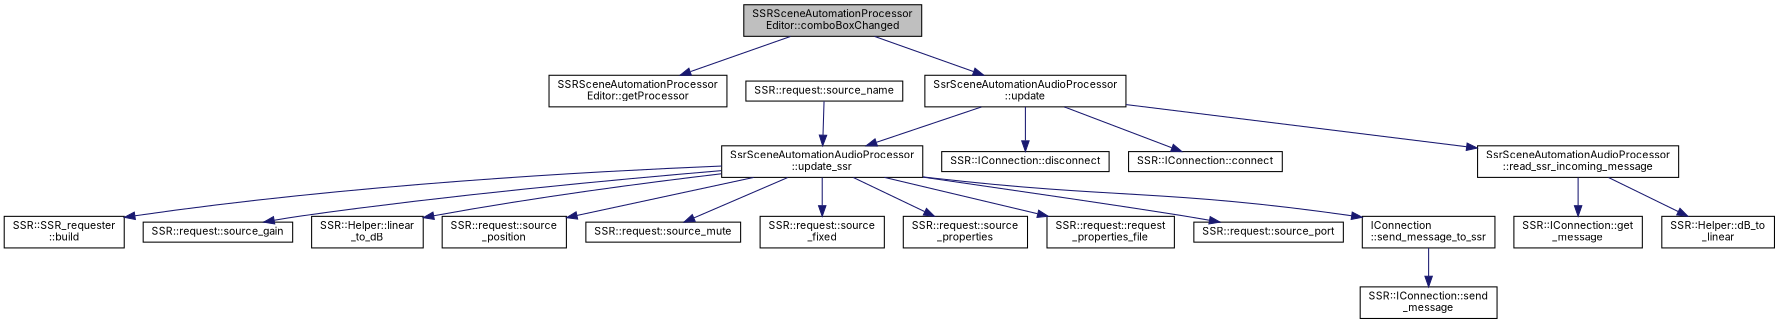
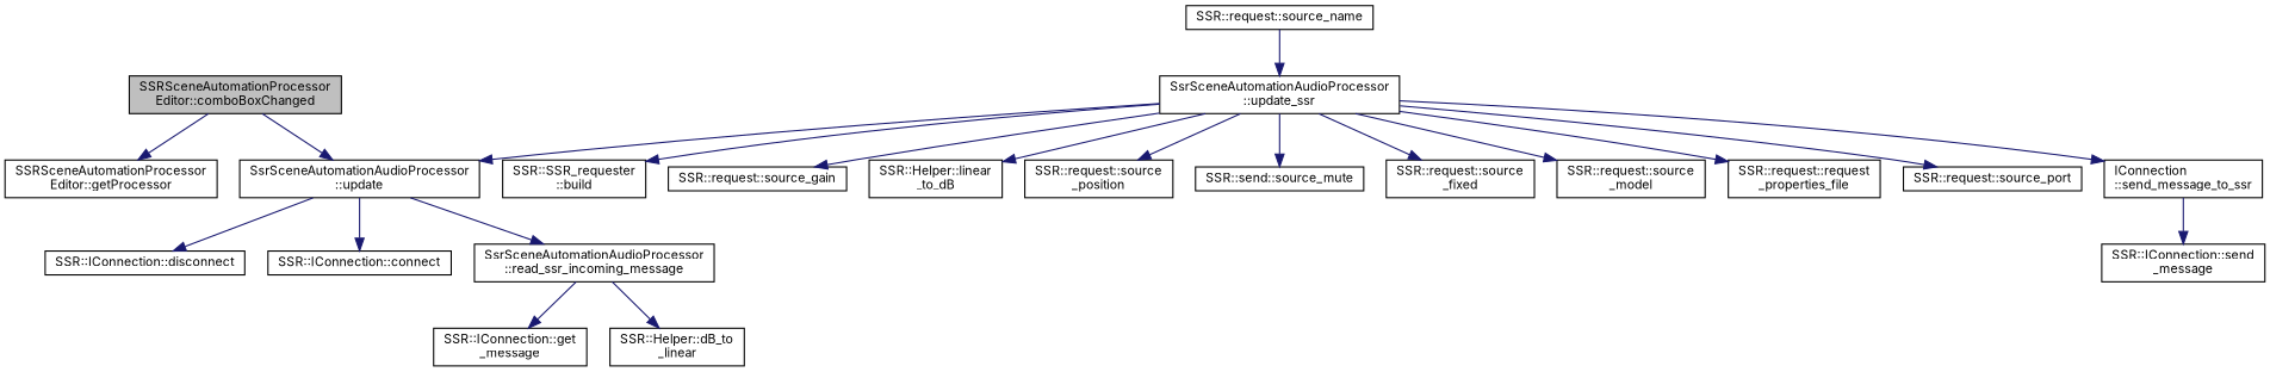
  digraph {
    fontname=Inter
    rankdir=TB
    node [color=black fillcolor=white fontname=Inter fontsize=10 shape=record style=filled]
    edge [color=midnightblue fontname=Inter fontsize=10 labelfontname=Helvetica labelfontsize=10 style=solid]
    n1 [fillcolor=grey75 fontcolor=black height=0.2 label="SSRSceneAutomationProcessor\lEditor::comboBoxChanged" width=0.4]
    n2 [height=0.2 label="SSRSceneAutomationProcessor\lEditor::getProcessor" width=0.4]
    n3 [height=0.2 label="SsrSceneAutomationAudioProcessor\l::update" width=0.4]
    n4 [height=0.2 label="SsrSceneAutomationAudioProcessor\l::update_ssr" width=0.4]
    n5 [height=0.2 label="SSR::IConnection::disconnect" width=0.4]
    n6 [height=0.2 label="SSR::IConnection::connect" width=0.4]
    n7 [height=0.2 label="SsrSceneAutomationAudioProcessor\l::read_ssr_incoming_message" width=0.4]
    n8 [height=0.2 label="SSR::SSR_requester\l::build" width=0.4]
    n9 [height=0.2 label="SSR::request::source_gain" width=0.4]
    n10 [height=0.2 label="SSR::Helper::linear\l_to_dB" width=0.4]
    n11 [height=0.2 label="SSR::request::source\l_position" width=0.4]
-   n12 [height=0.2 label="SSR::request::source_mute" width=0.4]
+   n12 [height=0.2 label="SSR::send::source_mute" width=0.4]
    n13 [height=0.2 label="SSR::request::source\l_fixed" width=0.4]
-   n14 [height=0.2 label="SSR::request::source\l_properties" width=0.4]
+   n14 [height=0.2 label="SSR::request::source\l_model" width=0.4]
    n15 [height=0.2 label="SSR::request::request\l_properties_file" width=0.4]
    n16 [height=0.2 label="SSR::request::source_port" width=0.4]
    n17 [height=0.2 label="IConnection\l::send_message_to_ssr" width=0.4]
    n18 [height=0.2 label="SSR::IConnection::get\l_message" width=0.4]
    n19 [height=0.2 label="SSR::Helper::dB_to\l_linear" width=0.4]
    n20 [height=0.2 label="SSR::request::source_name" width=0.4]
    n21 [height=0.2 label="SSR::IConnection::send\l_message" width=0.4]
    n1 -> n2
    n1 -> n3
-   n3 -> n4
+   n4 -> n3
    n3 -> n5
    n3 -> n6
    n3 -> n7
    n4 -> n8
    n4 -> n9
    n4 -> n10
    n4 -> n11
    n4 -> n12
    n4 -> n13
    n4 -> n14
    n4 -> n15
    n4 -> n16
    n4 -> n17
    n7 -> n18
    n7 -> n19
    n17 -> n21
    n20 -> n4
  }
